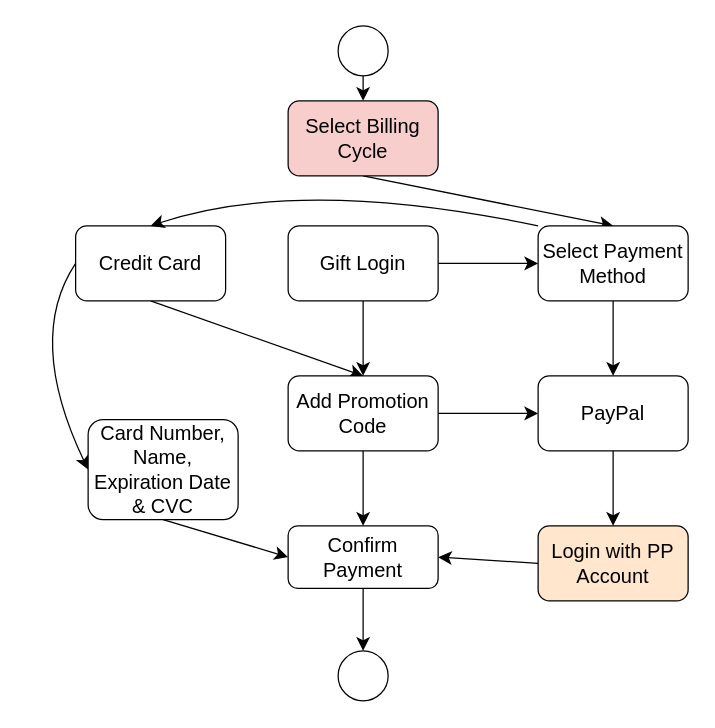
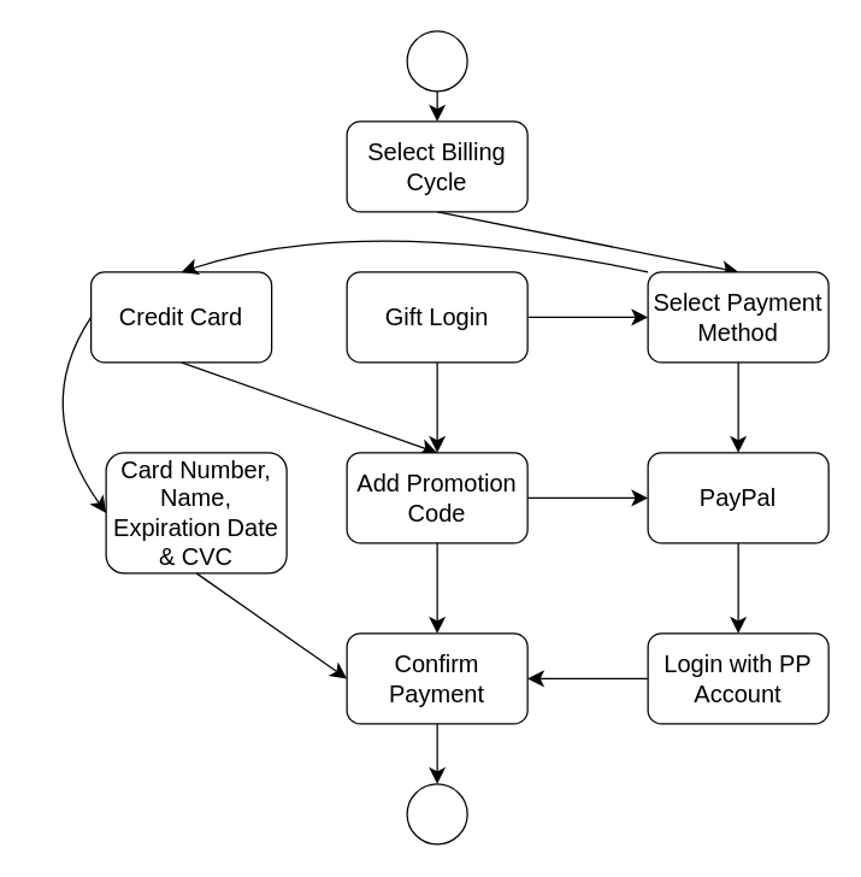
  <mxCell id="0" />
  <mxCell id="1" parent="0" />
  <mxCell id="2" style="edgeStyle=none;curved=1;rounded=0;orthogonalLoop=1;jettySize=auto;html=1;exitX=0.5;exitY=1;exitDx=0;exitDy=0;entryX=0.5;entryY=0;entryDx=0;entryDy=0;fontSize=12;startSize=8;endSize=8;" edge="1" parent="1" source="3" target="8"><mxGeometry relative="1" as="geometry" /></mxCell>
  <mxCell id="3" value="" style="ellipse;whiteSpace=wrap;html=1;aspect=fixed;fontSize=16;" vertex="1" parent="1"><mxGeometry x="270" width="40" height="40" as="geometry" y="20" /></mxCell>
  <mxCell id="4" style="edgeStyle=none;curved=1;rounded=0;orthogonalLoop=1;jettySize=auto;html=1;exitX=1;exitY=0.5;exitDx=0;exitDy=0;entryX=0;entryY=0.5;entryDx=0;entryDy=0;fontSize=12;startSize=8;endSize=8;" edge="1" parent="1" source="6" target="19"><mxGeometry relative="1" as="geometry" /></mxCell>
  <mxCell id="5" style="edgeStyle=none;curved=1;rounded=0;orthogonalLoop=1;jettySize=auto;html=1;exitX=0.5;exitY=1;exitDx=0;exitDy=0;entryX=0.5;entryY=0;entryDx=0;entryDy=0;fontSize=12;startSize=8;endSize=8;" edge="1" parent="1" source="6" target="16"><mxGeometry relative="1" as="geometry" /></mxCell>
  <mxCell id="6" value="Gift Login" style="rounded=1;whiteSpace=wrap;html=1;fontSize=16;" vertex="1" parent="1"><mxGeometry x="230" y="180" width="120" height="60" as="geometry" /></mxCell>
  <mxCell id="7" style="edgeStyle=none;curved=1;rounded=0;orthogonalLoop=1;jettySize=auto;html=1;exitX=0.5;exitY=1;exitDx=0;exitDy=0;entryX=0.5;entryY=0;entryDx=0;entryDy=0;fontSize=12;startSize=8;endSize=8;" edge="1" parent="1" source="8" target="19"><mxGeometry relative="1" as="geometry" /></mxCell>
- <mxCell id="8" value="Select Billing Cycle" style="rounded=1;whiteSpace=wrap;html=1;fontSize=16;fillColor=#f8cecc;" vertex="1" parent="1"><mxGeometry x="230" y="80" width="120" height="60" as="geometry" /></mxCell>
+ <mxCell id="8" value="Select Billing Cycle" style="rounded=1;whiteSpace=wrap;html=1;fontSize=16;" vertex="1" parent="1"><mxGeometry x="230" y="80" width="120" height="60" as="geometry" /></mxCell>
  <mxCell id="9" style="edgeStyle=none;curved=1;rounded=0;orthogonalLoop=1;jettySize=auto;html=1;exitX=0;exitY=0.5;exitDx=0;exitDy=0;entryX=0;entryY=0.5;entryDx=0;entryDy=0;fontSize=12;startSize=8;endSize=8;" edge="1" parent="1" source="11" target="13"><mxGeometry relative="1" as="geometry"><Array as="points"><mxPoint x="20" y="270" /></Array></mxGeometry></mxCell>
  <mxCell id="10" style="edgeStyle=none;curved=1;rounded=0;orthogonalLoop=1;jettySize=auto;html=1;exitX=0.5;exitY=1;exitDx=0;exitDy=0;entryX=0.5;entryY=0;entryDx=0;entryDy=0;fontSize=12;startSize=8;endSize=8;" edge="1" parent="1" source="11" target="16"><mxGeometry relative="1" as="geometry" /></mxCell>
  <mxCell id="11" value="Credit Card" style="rounded=1;whiteSpace=wrap;html=1;fontSize=16;" vertex="1" parent="1"><mxGeometry x="60" y="180" width="120" height="60" as="geometry" /></mxCell>
  <mxCell id="12" style="edgeStyle=none;curved=1;rounded=0;orthogonalLoop=1;jettySize=auto;html=1;exitX=0.5;exitY=1;exitDx=0;exitDy=0;fontSize=12;startSize=8;endSize=8;entryX=0;entryY=0.5;entryDx=0;entryDy=0;" edge="1" parent="1" source="13" target="25"><mxGeometry relative="1" as="geometry"><mxPoint x="130" y="540" as="targetPoint" /></mxGeometry></mxCell>
- <mxCell id="13" value="Card Number, Name, Expiration Date &amp;amp; CVC" style="rounded=1;whiteSpace=wrap;html=1;fontSize=16;" vertex="1" parent="1"><mxGeometry x="70" y="335" width="120" height="80" as="geometry" /></mxCell>
+ <mxCell id="13" value="Card Number, Name, Expiration Date &amp;amp; CVC" style="rounded=1;whiteSpace=wrap;html=1;fontSize=16;" vertex="1" parent="1"><mxGeometry x="70" y="300" width="120" height="80" as="geometry" /></mxCell>
  <mxCell id="14" style="edgeStyle=none;curved=1;rounded=0;orthogonalLoop=1;jettySize=auto;html=1;exitX=1;exitY=0.5;exitDx=0;exitDy=0;entryX=0;entryY=0.5;entryDx=0;entryDy=0;fontSize=12;startSize=8;endSize=8;" edge="1" parent="1" source="16" target="21"><mxGeometry relative="1" as="geometry" /></mxCell>
  <mxCell id="15" style="edgeStyle=none;curved=1;rounded=0;orthogonalLoop=1;jettySize=auto;html=1;exitX=0.5;exitY=1;exitDx=0;exitDy=0;entryX=0.5;entryY=0;entryDx=0;entryDy=0;fontSize=12;startSize=8;endSize=8;" edge="1" parent="1" source="16" target="25"><mxGeometry relative="1" as="geometry" /></mxCell>
  <mxCell id="16" value="Add Promotion Code" style="rounded=1;whiteSpace=wrap;html=1;fontSize=16;" vertex="1" parent="1"><mxGeometry x="230" y="300" width="120" height="60" as="geometry" /></mxCell>
  <mxCell id="17" style="edgeStyle=none;curved=1;rounded=0;orthogonalLoop=1;jettySize=auto;html=1;exitX=0.5;exitY=1;exitDx=0;exitDy=0;entryX=0.5;entryY=0;entryDx=0;entryDy=0;fontSize=12;startSize=8;endSize=8;" edge="1" parent="1" source="19" target="21"><mxGeometry relative="1" as="geometry" /></mxCell>
  <mxCell id="18" style="edgeStyle=none;curved=1;rounded=0;orthogonalLoop=1;jettySize=auto;html=1;exitX=0;exitY=0;exitDx=0;exitDy=0;entryX=0.5;entryY=0;entryDx=0;entryDy=0;fontSize=12;startSize=8;endSize=8;" edge="1" parent="1" source="19" target="11"><mxGeometry relative="1" as="geometry"><Array as="points"><mxPoint x="240" y="140" /></Array></mxGeometry></mxCell>
  <mxCell id="19" value="Select Payment Method" style="rounded=1;whiteSpace=wrap;html=1;fontSize=16;" vertex="1" parent="1"><mxGeometry x="430" y="180" width="120" height="60" as="geometry" /></mxCell>
  <mxCell id="20" style="edgeStyle=none;curved=1;rounded=0;orthogonalLoop=1;jettySize=auto;html=1;exitX=0.5;exitY=1;exitDx=0;exitDy=0;entryX=0.5;entryY=0;entryDx=0;entryDy=0;fontSize=12;startSize=8;endSize=8;" edge="1" parent="1" source="21" target="23"><mxGeometry relative="1" as="geometry" /></mxCell>
  <mxCell id="21" value="PayPal" style="rounded=1;whiteSpace=wrap;html=1;fontSize=16;" vertex="1" parent="1"><mxGeometry x="430" y="300" width="120" height="60" as="geometry" /></mxCell>
  <mxCell id="22" style="edgeStyle=none;curved=1;rounded=0;orthogonalLoop=1;jettySize=auto;html=1;exitX=0;exitY=0.5;exitDx=0;exitDy=0;entryX=1;entryY=0.5;entryDx=0;entryDy=0;fontSize=12;startSize=8;endSize=8;" edge="1" parent="1" source="23" target="25"><mxGeometry relative="1" as="geometry" /></mxCell>
- <mxCell id="23" value="Login with PP Account" style="rounded=1;whiteSpace=wrap;html=1;fontSize=16;fillColor=#ffe6cc;" vertex="1" parent="1"><mxGeometry x="430" y="420" width="120" height="60" as="geometry" /></mxCell>
+ <mxCell id="23" value="Login with PP Account" style="rounded=1;whiteSpace=wrap;html=1;fontSize=16;" vertex="1" parent="1"><mxGeometry x="430" y="420" width="120" height="60" as="geometry" /></mxCell>
  <mxCell id="24" style="edgeStyle=none;curved=1;rounded=0;orthogonalLoop=1;jettySize=auto;html=1;exitX=0.5;exitY=1;exitDx=0;exitDy=0;entryX=0.5;entryY=0;entryDx=0;entryDy=0;fontSize=12;startSize=8;endSize=8;" edge="1" parent="1" source="25" target="26"><mxGeometry relative="1" as="geometry" /></mxCell>
- <mxCell id="25" value="Confirm Payment" style="rounded=1;whiteSpace=wrap;html=1;fontSize=16;" vertex="1" parent="1"><mxGeometry x="230" y="420" width="120" height="50" as="geometry" /></mxCell>
+ <mxCell id="25" value="Confirm Payment" style="rounded=1;whiteSpace=wrap;html=1;fontSize=16;" vertex="1" parent="1"><mxGeometry x="230" y="420" width="120" height="60" as="geometry" /></mxCell>
  <mxCell id="26" value="" style="ellipse;whiteSpace=wrap;html=1;aspect=fixed;fontSize=16;" vertex="1" parent="1"><mxGeometry x="270" y="520" width="40" height="40" as="geometry" /></mxCell>
